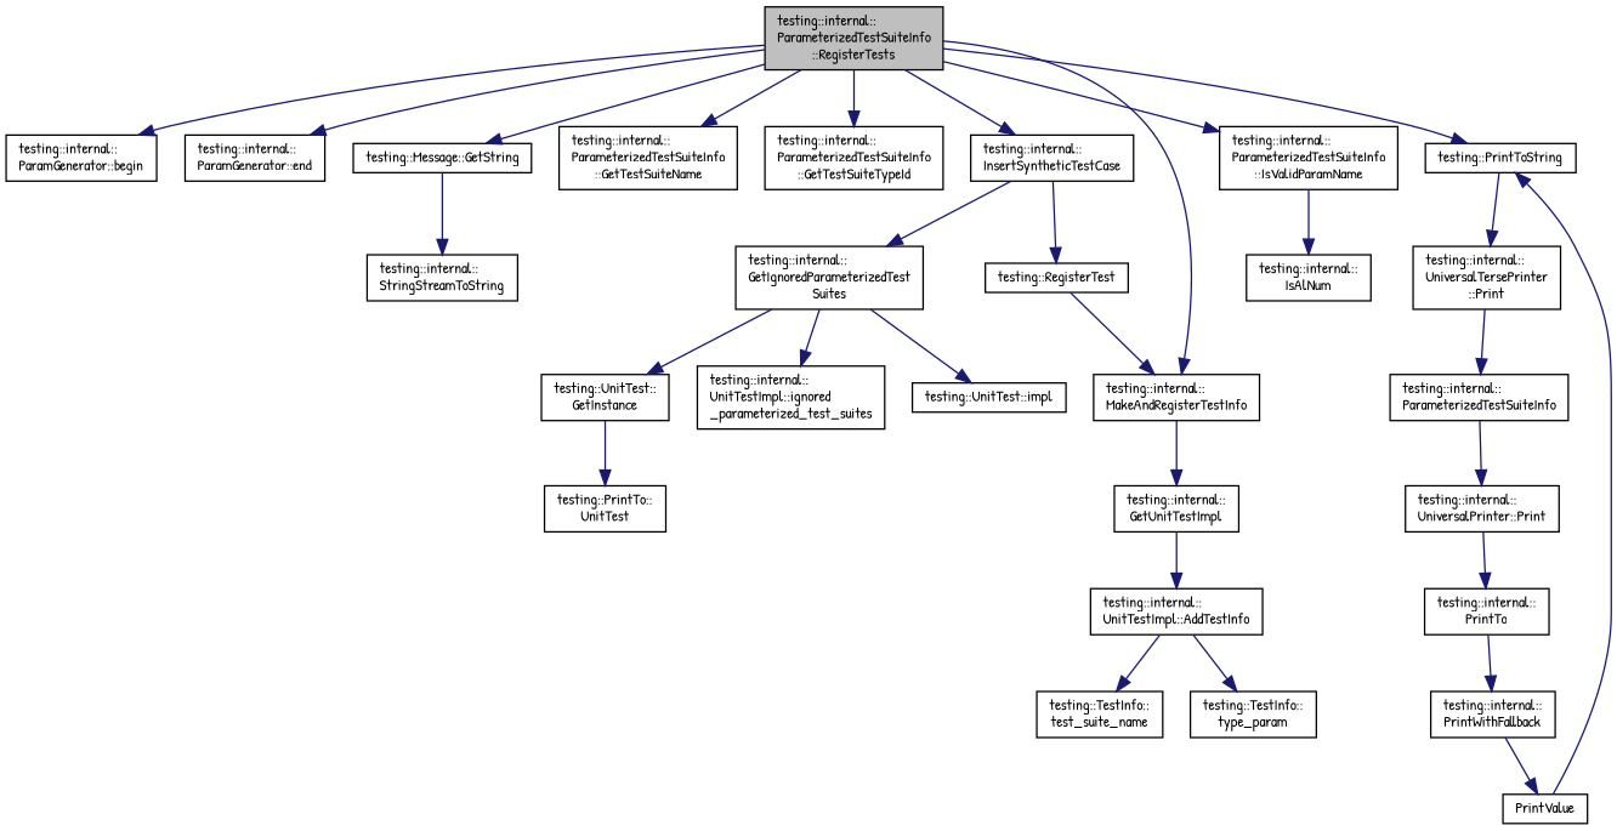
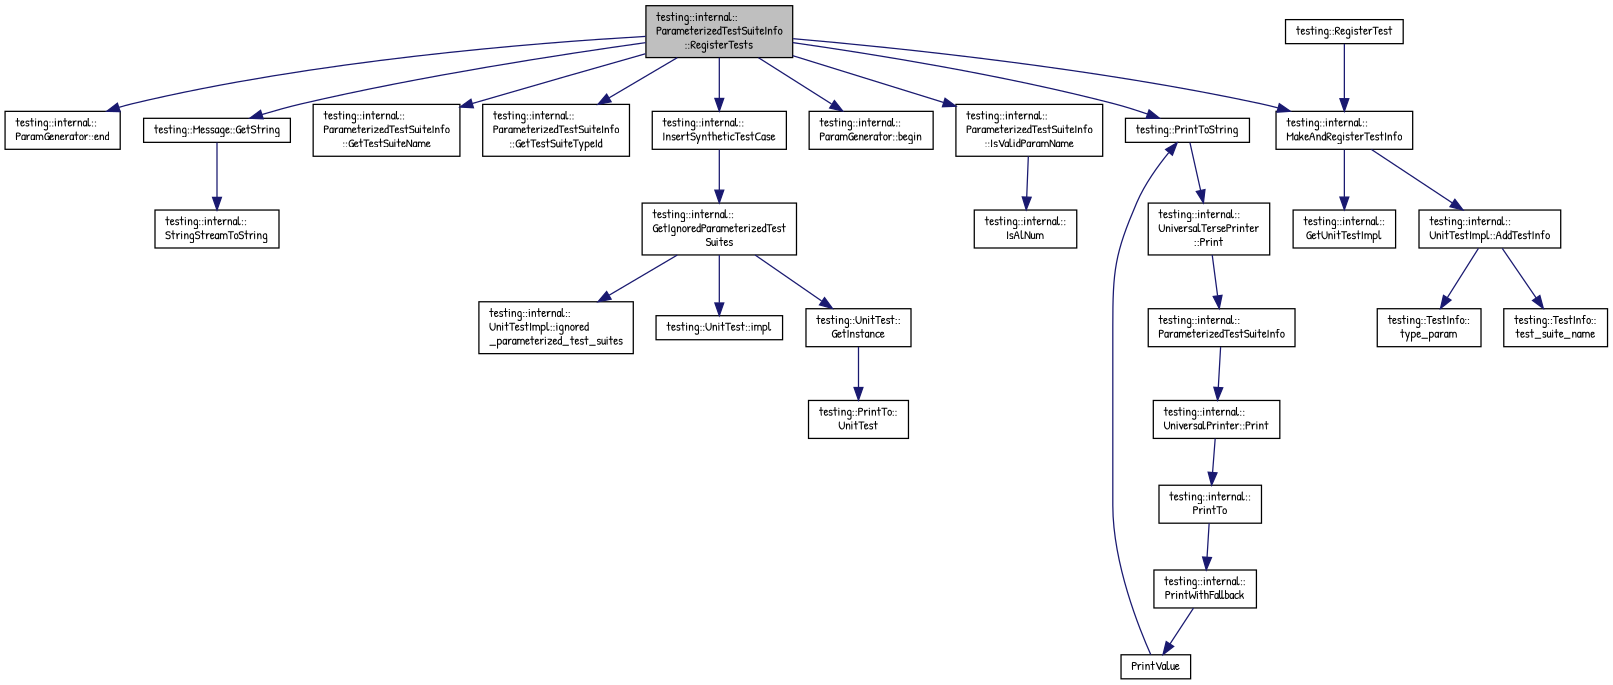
  digraph {
    fontname="Patrick Hand"
    rankdir=TB
    node [color=black fontname="Patrick Hand" fontsize=10 shape=record]
    edge [color=midnightblue fontname="Patrick Hand" fontsize=10 labelfontname=Helvetica labelfontsize=10 style=solid]
    n1 [fillcolor=grey75 fontcolor=black height=0.2 label="testing::internal::\lParameterizedTestSuiteInfo\l::RegisterTests" style=filled width=0.4]
    n2 [height=0.2 label="testing::internal::\lParamGenerator::begin" width=0.4]
    n3 [height=0.2 label="testing::internal::\lParamGenerator::end" width=0.4]
    n4 [height=0.2 label="testing::Message::GetString" width=0.4]
    n5 [height=0.2 label="testing::internal::\lParameterizedTestSuiteInfo\l::GetTestSuiteName" width=0.4]
    n6 [height=0.2 label="testing::internal::\lParameterizedTestSuiteInfo\l::GetTestSuiteTypeId" width=0.4]
    n7 [height=0.2 label="testing::internal::\lInsertSyntheticTestCase" width=0.4]
    n8 [height=0.2 label="testing::internal::\lMakeAndRegisterTestInfo" width=0.4]
    n9 [height=0.2 label="testing::internal::\lParameterizedTestSuiteInfo\l::IsValidParamName" width=0.4]
    n10 [height=0.2 label="testing::PrintToString" width=0.4]
    n11 [height=0.2 label="testing::internal::\lStringStreamToString" width=0.4]
    n12 [height=0.2 label="testing::internal::\lGetIgnoredParameterizedTest\lSuites" width=0.4]
    n13 [height=0.2 label="testing::RegisterTest" width=0.4]
    n14 [height=0.2 label="testing::internal::\lUnitTestImpl::AddTestInfo" width=0.4]
    n15 [height=0.2 label="testing::internal::\lGetUnitTestImpl" width=0.4]
    n16 [height=0.2 label="testing::internal::\lIsAlNum" width=0.4]
    n17 [height=0.2 label="testing::internal::\lUniversalTersePrinter\l::Print" width=0.4]
    n18 [height=0.2 label="testing::UnitTest::\lGetInstance" width=0.4]
    n19 [height=0.2 label="testing::internal::\lUnitTestImpl::ignored\l_parameterized_test_suites" width=0.4]
    n20 [height=0.2 label="testing::UnitTest::impl" width=0.4]
    n21 [height=0.2 label="testing::PrintTo::\lUnitTest" width=0.4]
    n22 [height=0.2 label="testing::TestInfo::\ltest_suite_name" width=0.4]
    n23 [height=0.2 label="testing::TestInfo::\ltype_param" width=0.4]
    n24 [height=0.2 label="testing::internal::\lParameterizedTestSuiteInfo" width=0.4]
    n25 [height=0.2 label="testing::internal::\lUniversalPrinter::Print" width=0.4]
    n26 [height=0.2 label="testing::internal::\lPrintTo" width=0.4]
    n27 [height=0.2 label="testing::internal::\lPrintWithFallback" width=0.4]
    n28 [height=0.2 label=PrintValue width=0.4]
    n1 -> n2
    n1 -> n3
    n1 -> n4
    n1 -> n5
    n1 -> n6
    n1 -> n7
    n1 -> n8
    n1 -> n9
    n1 -> n10
    n4 -> n11
    n7 -> n12
-   n7 -> n13
-   n15 -> n14
+   n8 -> n14
    n8 -> n15
    n9 -> n16
    n10 -> n17
    n12 -> n18
    n12 -> n19
    n12 -> n20
    n13 -> n8
    n14 -> n22
    n14 -> n23
    n17 -> n24
    n18 -> n21
    n24 -> n25
    n25 -> n26
    n26 -> n27
    n27 -> n28
    n28 -> n10
  }
